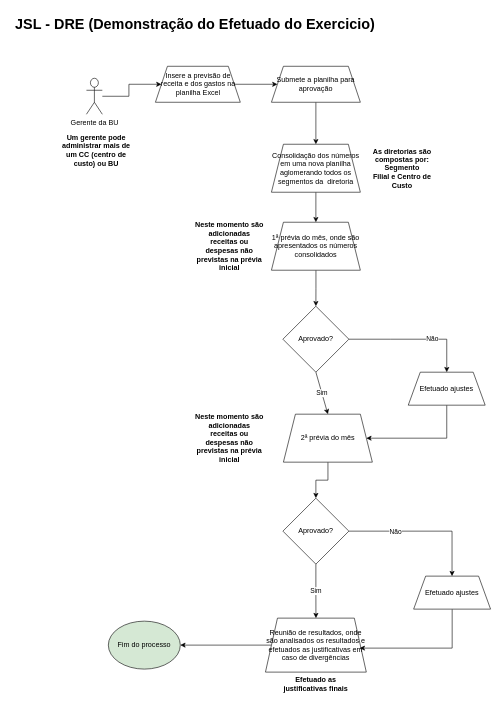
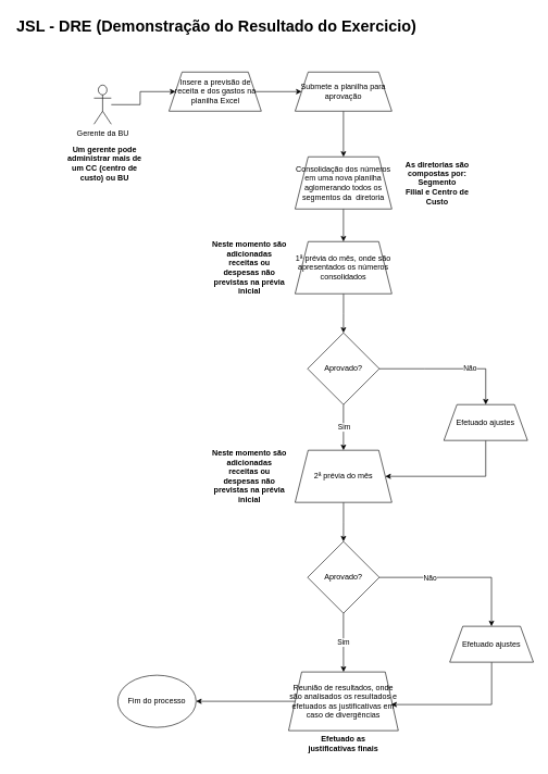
  <mxCell id="0" />
  <mxCell id="1" parent="0" />
  <mxCell id="2" style="edgeStyle=orthogonalEdgeStyle;rounded=0;orthogonalLoop=1;jettySize=auto;html=1;" parent="1" source="3" target="7" edge="1"><mxGeometry relative="1" as="geometry"><mxPoint x="326" y="100" as="targetPoint" /></mxGeometry></mxCell>
  <mxCell id="3" value="Gerente da BU" style="shape=umlActor;verticalLabelPosition=bottom;verticalAlign=top;html=1;outlineConnect=0;" parent="1" vertex="1"><mxGeometry x="143.5" y="130" width="26.5" height="60" as="geometry" /></mxCell>
  <mxCell id="4" value="" style="endArrow=classic;html=1;exitX=0.5;exitY=1;exitDx=0;exitDy=0;entryX=0.5;entryY=0;entryDx=0;entryDy=0;" parent="1" source="14" target="27" edge="1"><mxGeometry relative="1" as="geometry"><mxPoint x="187.5" y="300" as="sourcePoint" /><mxPoint x="187.5" y="380" as="targetPoint" /><Array as="points" /></mxGeometry></mxCell>
  <mxCell id="5" value="Sim" style="edgeLabel;resizable=0;html=1;align=center;verticalAlign=middle;" parent="4" connectable="0" vertex="1"><mxGeometry relative="1" as="geometry" /></mxCell>
  <mxCell id="6" style="edgeStyle=orthogonalEdgeStyle;rounded=0;orthogonalLoop=1;jettySize=auto;html=1;" edge="1" parent="1" source="7" target="11"><mxGeometry relative="1" as="geometry" /></mxCell>
  <mxCell id="7" value="&lt;span&gt;Insere a previsão de receita e dos gastos na planilha Excel&lt;/span&gt;" style="shape=trapezoid;perimeter=trapezoidPerimeter;whiteSpace=wrap;html=1;fixedSize=1;" parent="1" vertex="1"><mxGeometry x="258.5" y="110" width="141.5" height="60" as="geometry" /></mxCell>
- <mxCell id="8" value="&lt;span&gt;Fim do processo&lt;/span&gt;" style="ellipse;whiteSpace=wrap;html=1;rounded=1;fillColor=#d5e8d4;" parent="1" vertex="1"><mxGeometry x="180.005" y="1035" width="120" height="80" as="geometry" /></mxCell>
- <mxCell id="9" value="&lt;h1&gt;JSL - DRE (Demonstração do Efetuado do Exercicio)&lt;/h1&gt;" style="text;html=1;strokeColor=none;fillColor=none;spacing=5;spacingTop=-20;whiteSpace=wrap;overflow=hidden;rounded=0;" parent="1" vertex="1"><mxGeometry x="20" y="20" width="710" height="40" as="geometry" /></mxCell>
+ <mxCell id="8" value="&lt;span&gt;Fim do processo&lt;/span&gt;" style="ellipse;whiteSpace=wrap;html=1;rounded=1;" parent="1" vertex="1"><mxGeometry x="180.005" y="1035" width="120" height="80" as="geometry" /></mxCell>
+ <mxCell id="9" value="&lt;h1&gt;JSL - DRE (Demonstração do Resultado do Exercicio)&lt;/h1&gt;" style="text;html=1;strokeColor=none;fillColor=none;spacing=5;spacingTop=-20;whiteSpace=wrap;overflow=hidden;rounded=0;" parent="1" vertex="1"><mxGeometry x="20" y="20" width="710" height="40" as="geometry" /></mxCell>
  <mxCell id="10" style="edgeStyle=orthogonalEdgeStyle;rounded=0;orthogonalLoop=1;jettySize=auto;html=1;" edge="1" parent="1" source="11" target="16"><mxGeometry relative="1" as="geometry" /></mxCell>
  <mxCell id="11" value="&lt;span&gt;Submete a planilha para aprovação&lt;/span&gt;" style="shape=trapezoid;perimeter=trapezoidPerimeter;whiteSpace=wrap;html=1;fixedSize=1;" vertex="1" parent="1"><mxGeometry x="451.88" y="110" width="148.25" height="60" as="geometry" /></mxCell>
  <mxCell id="12" value="" style="edgeStyle=orthogonalEdgeStyle;rounded=0;orthogonalLoop=1;jettySize=auto;html=1;" edge="1" parent="1" source="14" target="24"><mxGeometry relative="1" as="geometry"><Array as="points"><mxPoint x="650" y="565" /><mxPoint x="650" y="565" /></Array></mxGeometry></mxCell>
  <mxCell id="13" value="Não" style="edgeLabel;html=1;align=center;verticalAlign=middle;resizable=0;points=[];" vertex="1" connectable="0" parent="12"><mxGeometry x="0.262" y="1" relative="1" as="geometry"><mxPoint as="offset" /></mxGeometry></mxCell>
  <mxCell id="14" value="Aprovado?" style="rhombus;whiteSpace=wrap;html=1;" vertex="1" parent="1"><mxGeometry x="471.01" y="510" width="110" height="110" as="geometry" /></mxCell>
  <mxCell id="15" value="" style="edgeStyle=orthogonalEdgeStyle;rounded=0;orthogonalLoop=1;jettySize=auto;html=1;" edge="1" parent="1" source="16" target="19"><mxGeometry relative="1" as="geometry" /></mxCell>
  <mxCell id="16" value="&lt;span&gt;Consolidação dos números em uma nova planilha aglomerando todos os segmentos da&amp;nbsp; diretoria&lt;/span&gt;" style="shape=trapezoid;perimeter=trapezoidPerimeter;whiteSpace=wrap;html=1;fixedSize=1;" vertex="1" parent="1"><mxGeometry x="451.88" y="240" width="148.25" height="80" as="geometry" /></mxCell>
  <mxCell id="17" value="&lt;b&gt;As diretorias são compostas por:&lt;br&gt;Segmento&lt;br&gt;Filial e Centro de Custo&lt;br&gt;&lt;/b&gt;" style="text;html=1;strokeColor=none;fillColor=none;align=center;verticalAlign=middle;whiteSpace=wrap;rounded=0;" vertex="1" parent="1"><mxGeometry x="610" y="232.5" width="120" height="95" as="geometry" /></mxCell>
  <mxCell id="18" value="" style="edgeStyle=orthogonalEdgeStyle;rounded=0;orthogonalLoop=1;jettySize=auto;html=1;" edge="1" parent="1" source="19" target="14"><mxGeometry relative="1" as="geometry" /></mxCell>
  <mxCell id="19" value="&lt;span&gt;1ª prévia do mês, onde são apresentados os números consolidados&lt;/span&gt;" style="shape=trapezoid;perimeter=trapezoidPerimeter;whiteSpace=wrap;html=1;fixedSize=1;" vertex="1" parent="1"><mxGeometry x="451.88" y="370" width="148.25" height="80" as="geometry" /></mxCell>
  <mxCell id="20" style="edgeStyle=orthogonalEdgeStyle;rounded=0;orthogonalLoop=1;jettySize=auto;html=1;" edge="1" parent="1" source="21" target="8"><mxGeometry relative="1" as="geometry" /></mxCell>
  <mxCell id="21" value="&lt;span&gt;Reunião de resultados, onde são analisados os resultados e efetuados as justificativas em caso de divergências&lt;/span&gt;" style="shape=trapezoid;perimeter=trapezoidPerimeter;whiteSpace=wrap;html=1;fixedSize=1;" vertex="1" parent="1"><mxGeometry x="441.95" y="1030" width="168.12" height="90" as="geometry" /></mxCell>
  <mxCell id="22" value="&lt;b&gt;Neste momento são adicionadas receitas ou despesas não previstas na prévia inicial&lt;br&gt;&lt;/b&gt;" style="text;html=1;strokeColor=none;fillColor=none;align=center;verticalAlign=middle;whiteSpace=wrap;rounded=0;" vertex="1" parent="1"><mxGeometry x="321.95" y="682.5" width="120" height="95" as="geometry" /></mxCell>
  <mxCell id="23" style="edgeStyle=orthogonalEdgeStyle;rounded=0;orthogonalLoop=1;jettySize=auto;html=1;" edge="1" parent="1" source="24" target="27"><mxGeometry relative="1" as="geometry"><Array as="points"><mxPoint x="744" y="730" /></Array></mxGeometry></mxCell>
  <mxCell id="24" value="&lt;span&gt;Efetuado ajustes&lt;/span&gt;" style="shape=trapezoid;perimeter=trapezoidPerimeter;whiteSpace=wrap;html=1;fixedSize=1;" vertex="1" parent="1"><mxGeometry x="680" y="620" width="128.25" height="55" as="geometry" /></mxCell>
  <mxCell id="25" value="&lt;b&gt;Um gerente pode administrar mais de um CC (centro de custo) ou BU&lt;br&gt;&lt;/b&gt;" style="text;html=1;strokeColor=none;fillColor=none;align=center;verticalAlign=middle;whiteSpace=wrap;rounded=0;" vertex="1" parent="1"><mxGeometry x="100" y="210" width="120" height="80" as="geometry" /></mxCell>
  <mxCell id="26" value="" style="edgeStyle=orthogonalEdgeStyle;rounded=0;orthogonalLoop=1;jettySize=auto;html=1;" edge="1" parent="1" source="27" target="29"><mxGeometry relative="1" as="geometry" /></mxCell>
- <mxCell id="27" value="&lt;span&gt;2ª prévia do mês&lt;/span&gt;" style="shape=trapezoid;perimeter=trapezoidPerimeter;whiteSpace=wrap;html=1;fixedSize=1;" vertex="1" parent="1"><mxGeometry x="471.88" y="690" width="148.25" height="80" as="geometry" /></mxCell>
+ <mxCell id="27" value="&lt;span&gt;2ª prévia do mês&lt;/span&gt;" style="shape=trapezoid;perimeter=trapezoidPerimeter;whiteSpace=wrap;html=1;fixedSize=1;" vertex="1" parent="1"><mxGeometry x="451.88" y="690" width="148.25" height="80" as="geometry" /></mxCell>
  <mxCell id="28" value="Sim" style="edgeStyle=orthogonalEdgeStyle;rounded=0;orthogonalLoop=1;jettySize=auto;html=1;" edge="1" parent="1" source="29" target="21"><mxGeometry relative="1" as="geometry" /></mxCell>
  <mxCell id="29" value="Aprovado?" style="rhombus;whiteSpace=wrap;html=1;" vertex="1" parent="1"><mxGeometry x="471.01" y="830" width="110" height="110" as="geometry" /></mxCell>
  <mxCell id="30" value="" style="edgeStyle=orthogonalEdgeStyle;rounded=0;orthogonalLoop=1;jettySize=auto;html=1;exitX=1;exitY=0.5;exitDx=0;exitDy=0;" edge="1" parent="1" target="33" source="29"><mxGeometry relative="1" as="geometry"><mxPoint x="590" y="915" as="sourcePoint" /><Array as="points"><mxPoint x="753" y="885" /></Array></mxGeometry></mxCell>
  <mxCell id="31" value="Não" style="edgeLabel;html=1;align=center;verticalAlign=middle;resizable=0;points=[];" vertex="1" connectable="0" parent="30"><mxGeometry x="0.262" y="1" relative="1" as="geometry"><mxPoint x="-78.26" y="1" as="offset" /></mxGeometry></mxCell>
  <mxCell id="32" style="edgeStyle=orthogonalEdgeStyle;rounded=0;orthogonalLoop=1;jettySize=auto;html=1;" edge="1" parent="1" source="33"><mxGeometry relative="1" as="geometry"><mxPoint x="599.12" y="1080" as="targetPoint" /><Array as="points"><mxPoint x="752.99" y="1080" /></Array></mxGeometry></mxCell>
  <mxCell id="33" value="&lt;span&gt;Efetuado ajustes&lt;/span&gt;" style="shape=trapezoid;perimeter=trapezoidPerimeter;whiteSpace=wrap;html=1;fixedSize=1;" vertex="1" parent="1"><mxGeometry x="688.99" y="960" width="128.25" height="55" as="geometry" /></mxCell>
  <mxCell id="34" value="&lt;b&gt;Neste momento são adicionadas receitas ou despesas não previstas na prévia inicial&lt;br&gt;&lt;/b&gt;" style="text;html=1;strokeColor=none;fillColor=none;align=center;verticalAlign=middle;whiteSpace=wrap;rounded=0;" vertex="1" parent="1"><mxGeometry x="321.95" y="362.5" width="120" height="95" as="geometry" /></mxCell>
  <mxCell id="35" value="&lt;b&gt;Efetuado as justificativas finais&lt;br&gt;&lt;/b&gt;" style="text;html=1;strokeColor=none;fillColor=none;align=center;verticalAlign=middle;whiteSpace=wrap;rounded=0;" vertex="1" parent="1"><mxGeometry x="466.01" y="1115" width="120" height="50" as="geometry" /></mxCell>
